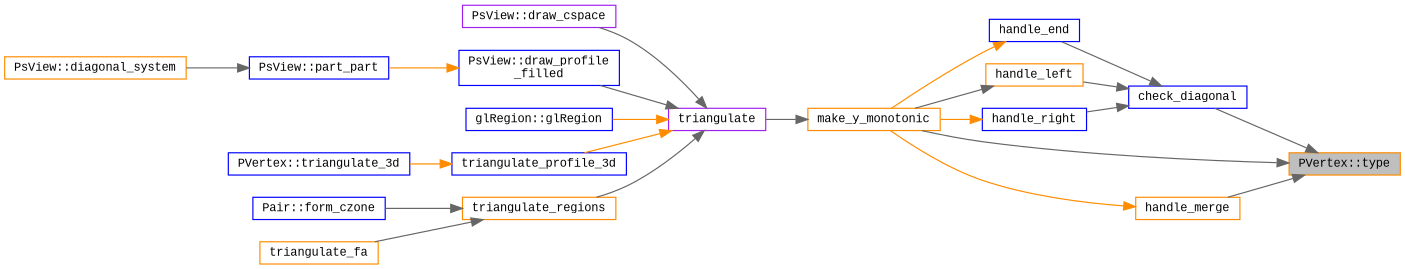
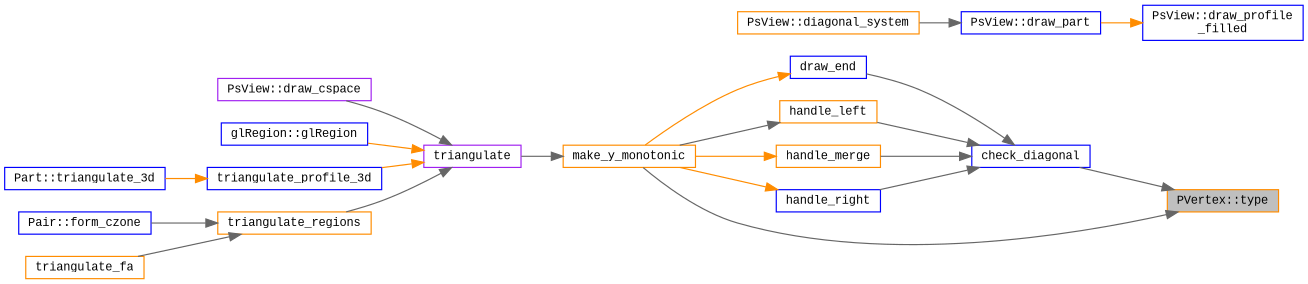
  digraph {
    fontname="Liberation Mono"
    rankdir=RL
    node [color=blue fillcolor=white fontname="Liberation Mono" fontsize=10 shape=record style=filled]
    edge [color=gray40 dir=back fontname="Liberation Mono" fontsize=10 labelfontname=Helvetica labelfontsize=10 style=solid]
    n1 [color=darkorange fillcolor=grey75 fontcolor=black height=0.2 label="PVertex::type" width=0.4]
    n2 [height=0.2 label=check_diagonal width=0.4]
    n3 [color=darkorange height=0.2 label=make_y_monotonic width=0.4]
-   n4 [height=0.2 label=handle_end width=0.4]
+   n4 [height=0.2 label=draw_end width=0.4]
    n5 [color=darkorange height=0.2 label=handle_left width=0.4]
    n6 [color=darkorange height=0.2 label=handle_merge width=0.4]
    n7 [height=0.2 label=handle_right width=0.4]
    n8 [color=purple height=0.2 label=triangulate width=0.4]
    n9 [color=purple height=0.2 label="PsView::draw_cspace" width=0.4]
    n10 [height=0.2 label="PsView::draw_profile\l_filled" width=0.4]
    n11 [height=0.2 label="glRegion::glRegion" width=0.4]
    n12 [height=0.2 label=triangulate_profile_3d width=0.4]
    n13 [color=darkorange height=0.2 label=triangulate_regions width=0.4]
-   n14 [height=0.2 label="PsView::part_part" width=0.4]
-   n15 [height=0.2 label="PVertex::triangulate_3d" width=0.4]
+   n14 [height=0.2 label="PsView::draw_part" width=0.4]
+   n15 [height=0.2 label="Part::triangulate_3d" width=0.4]
    n16 [height=0.2 label="Pair::form_czone" width=0.4]
    n17 [color=darkorange height=0.2 label=triangulate_fa width=0.4]
    n18 [color=darkorange height=0.2 label="PsView::diagonal_system" width=0.4]
    n1 -> n2
    n1 -> n3
    n2 -> n4
    n2 -> n5
-   n1 -> n6
+   n2 -> n6
    n2 -> n7
    n3 -> n8
    n4 -> n3 [color=darkorange]
    n5 -> n3
    n6 -> n3 [color=darkorange]
    n7 -> n3 [color=darkorange]
    n8 -> n9
-   n8 -> n10
    n8 -> n11 [color=darkorange]
    n8 -> n12 [color=darkorange]
    n8 -> n13
    n10 -> n14 [color=darkorange]
    n12 -> n15 [color=darkorange]
    n13 -> n16
    n13 -> n17
    n14 -> n18
  }
